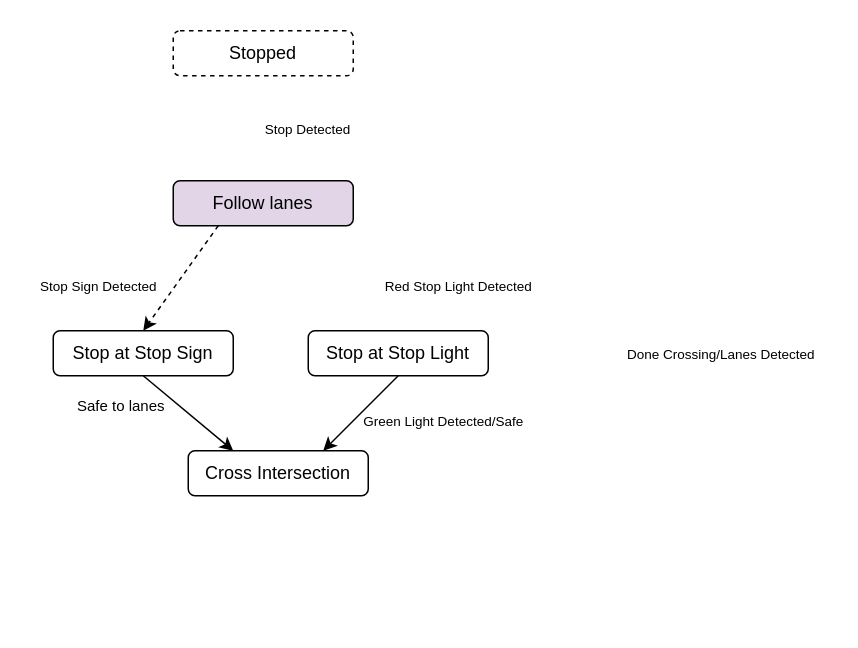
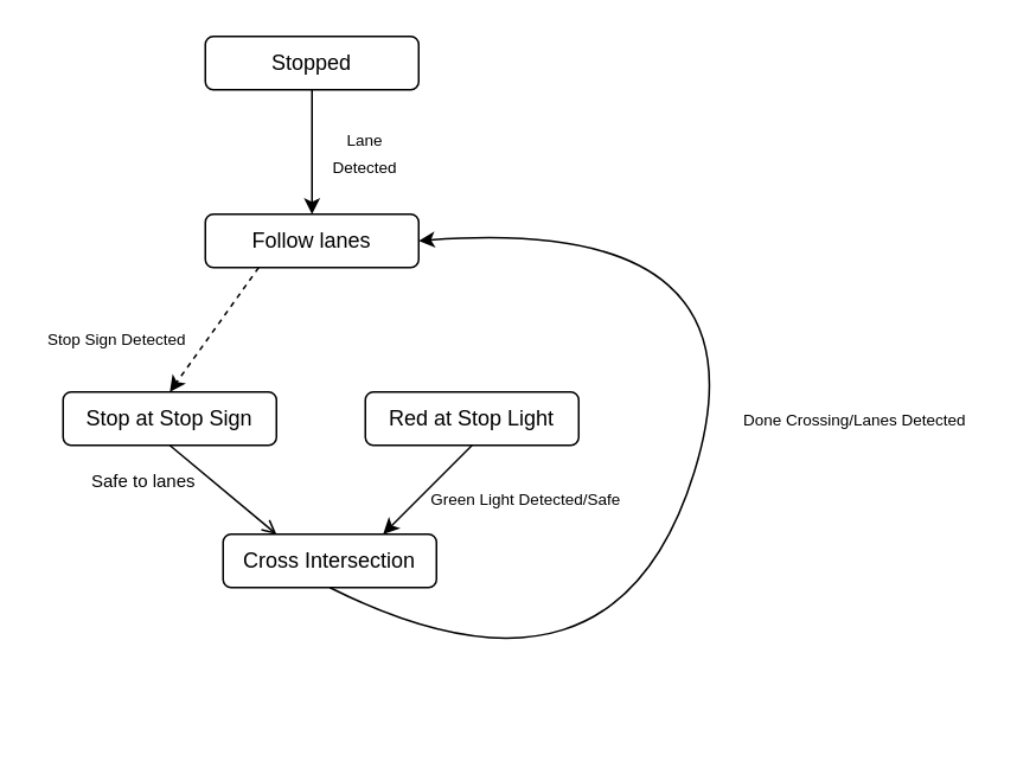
  <mxCell id="0" />
  <mxCell id="1" parent="0" />
- <mxCell id="2" value="Stopped" style="rounded=1;whiteSpace=wrap;html=1;fontSize=12;glass=0;strokeWidth=1;shadow=0;dashed=1;" parent="1" vertex="1"><mxGeometry x="115" y="20" width="120" height="30" as="geometry" /></mxCell>
- <mxCell id="3" value="Follow lanes" style="rounded=1;whiteSpace=wrap;html=1;fillColor=#e1d5e7;" vertex="1" parent="1"><mxGeometry x="115" y="120" width="120" height="30" as="geometry" /></mxCell>
- <mxCell id="5" value="&lt;font style=&quot;font-size: 9px&quot;&gt;Stop Detected&lt;/font&gt;" style="text;html=1;strokeColor=none;fillColor=none;align=center;verticalAlign=middle;whiteSpace=wrap;rounded=0;" vertex="1" parent="1"><mxGeometry x="175" y="70" width="60" height="30" as="geometry" /></mxCell>
+ <mxCell id="2" value="Stopped" style="rounded=1;whiteSpace=wrap;html=1;fontSize=12;glass=0;strokeWidth=1;shadow=0;" parent="1" vertex="1"><mxGeometry x="115" y="20" width="120" height="30" as="geometry" /></mxCell>
+ <mxCell id="3" value="Follow lanes" style="rounded=1;whiteSpace=wrap;html=1;" vertex="1" parent="1"><mxGeometry x="115" y="120" width="120" height="30" as="geometry" /></mxCell>
+ <mxCell id="4" value="" style="endArrow=classic;html=1;exitX=0.5;exitY=1;exitDx=0;exitDy=0;entryX=0.5;entryY=0;entryDx=0;entryDy=0;" edge="1" parent="1" source="2" target="3"><mxGeometry width="50" height="50" relative="1" as="geometry"><mxPoint x="345" y="230" as="sourcePoint" /><mxPoint x="395" y="180" as="targetPoint" /></mxGeometry></mxCell>
+ <mxCell id="5" value="&lt;font style=&quot;font-size: 9px&quot;&gt;Lane Detected&lt;/font&gt;" style="text;html=1;strokeColor=none;fillColor=none;align=center;verticalAlign=middle;whiteSpace=wrap;rounded=0;" vertex="1" parent="1"><mxGeometry x="175" y="70" width="60" height="30" as="geometry" /></mxCell>
  <mxCell id="6" value="Stop at Stop Sign" style="rounded=1;whiteSpace=wrap;html=1;" vertex="1" parent="1"><mxGeometry x="35" y="220" width="120" height="30" as="geometry" /></mxCell>
- <mxCell id="7" value="Stop at Stop Light" style="rounded=1;whiteSpace=wrap;html=1;" vertex="1" parent="1"><mxGeometry x="205" y="220" width="120" height="30" as="geometry" /></mxCell>
+ <mxCell id="7" value="Red at Stop Light" style="rounded=1;whiteSpace=wrap;html=1;" vertex="1" parent="1"><mxGeometry x="205" y="220" width="120" height="30" as="geometry" /></mxCell>
  <mxCell id="8" value="" style="endArrow=classic;html=1;exitX=0.25;exitY=1;exitDx=0;exitDy=0;entryX=0.5;entryY=0;entryDx=0;entryDy=0;dashed=1;" edge="1" parent="1" source="3" target="6"><mxGeometry width="50" height="50" relative="1" as="geometry"><mxPoint x="175" y="270" as="sourcePoint" /><mxPoint x="225" y="220" as="targetPoint" /></mxGeometry></mxCell>
  <mxCell id="9" value="&lt;font style=&quot;font-size: 9px&quot;&gt;Stop Sign Detected&lt;/font&gt;" style="text;html=1;align=center;verticalAlign=middle;resizable=0;points=[];autosize=1;" vertex="1" parent="1"><mxGeometry x="20" y="180" width="90" height="20" as="geometry" /></mxCell>
- <mxCell id="10" value="&lt;font style=&quot;font-size: 9px&quot;&gt;Red Stop Light Detected&lt;/font&gt;" style="text;html=1;align=center;verticalAlign=middle;resizable=0;points=[];autosize=1;" vertex="1" parent="1"><mxGeometry x="250" y="180" width="110" height="20" as="geometry" /></mxCell>
  <mxCell id="11" value="Cross Intersection" style="rounded=1;whiteSpace=wrap;html=1;" vertex="1" parent="1"><mxGeometry x="125" y="300" width="120" height="30" as="geometry" /></mxCell>
- <mxCell id="12" value="" style="endArrow=classic;html=1;exitX=0.5;exitY=1;exitDx=0;exitDy=0;entryX=0.25;entryY=0;entryDx=0;entryDy=0;" edge="1" parent="1" source="6" target="11"><mxGeometry width="50" height="50" relative="1" as="geometry"><mxPoint x="175" y="270" as="sourcePoint" /><mxPoint x="225" y="220" as="targetPoint" /></mxGeometry></mxCell>
+ <mxCell id="12" value="" style="endArrow=open;html=1;exitX=0.5;exitY=1;exitDx=0;exitDy=0;entryX=0.25;entryY=0;entryDx=0;entryDy=0;" edge="1" parent="1" source="6" target="11"><mxGeometry width="50" height="50" relative="1" as="geometry"><mxPoint x="175" y="270" as="sourcePoint" /><mxPoint x="225" y="220" as="targetPoint" /></mxGeometry></mxCell>
  <mxCell id="13" value="" style="endArrow=classic;html=1;exitX=0.5;exitY=1;exitDx=0;exitDy=0;entryX=0.75;entryY=0;entryDx=0;entryDy=0;" edge="1" parent="1" source="7" target="11"><mxGeometry width="50" height="50" relative="1" as="geometry"><mxPoint x="175" y="270" as="sourcePoint" /><mxPoint x="225" y="220" as="targetPoint" /></mxGeometry></mxCell>
+ <mxCell id="14" value="" style="curved=1;endArrow=classic;html=1;exitX=0.5;exitY=1;exitDx=0;exitDy=0;entryX=1;entryY=0.5;entryDx=0;entryDy=0;" edge="1" parent="1" source="11" target="3"><mxGeometry width="50" height="50" relative="1" as="geometry"><mxPoint x="285" y="380" as="sourcePoint" /><mxPoint x="335" y="330" as="targetPoint" /><Array as="points"><mxPoint x="345" y="410" /><mxPoint x="435" y="120" /></Array></mxGeometry></mxCell>
  <mxCell id="15" value="&lt;font style=&quot;font-size: 10px&quot;&gt;Safe to lanes&lt;/font&gt;" style="text;html=1;align=center;verticalAlign=middle;resizable=0;points=[];autosize=1;" vertex="1" parent="1"><mxGeometry x="45" y="260" width="70" height="20" as="geometry" /></mxCell>
  <mxCell id="16" value="&lt;font style=&quot;font-size: 9px&quot;&gt;Green Light Detected/Safe&lt;/font&gt;" style="text;html=1;align=center;verticalAlign=middle;resizable=0;points=[];autosize=1;" vertex="1" parent="1"><mxGeometry x="235" y="270" width="120" height="20" as="geometry" /></mxCell>
  <mxCell id="17" value="&lt;font style=&quot;font-size: 9px&quot;&gt;Done Crossing/Lanes Detected&lt;/font&gt;" style="text;html=1;align=center;verticalAlign=middle;resizable=0;points=[];autosize=1;" vertex="1" parent="1"><mxGeometry x="410" y="225" width="140" height="20" as="geometry" /></mxCell>
